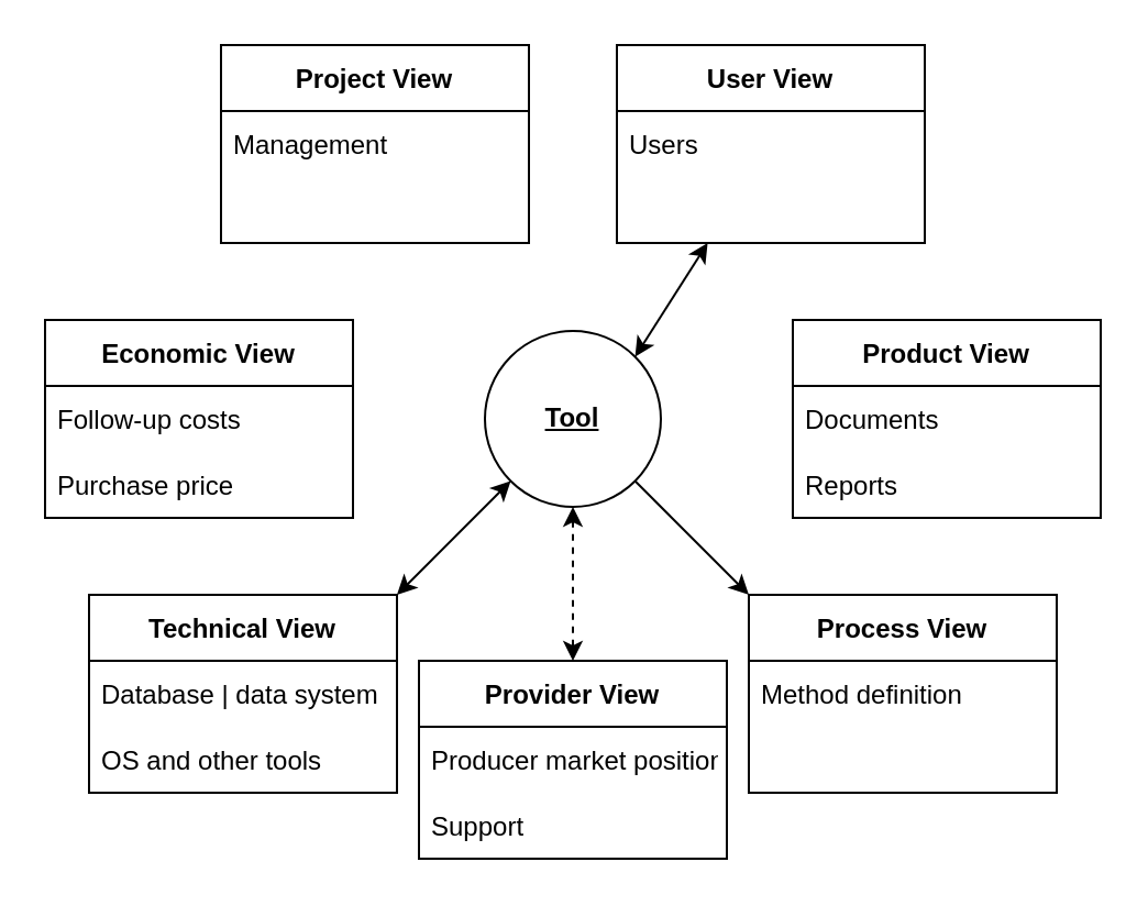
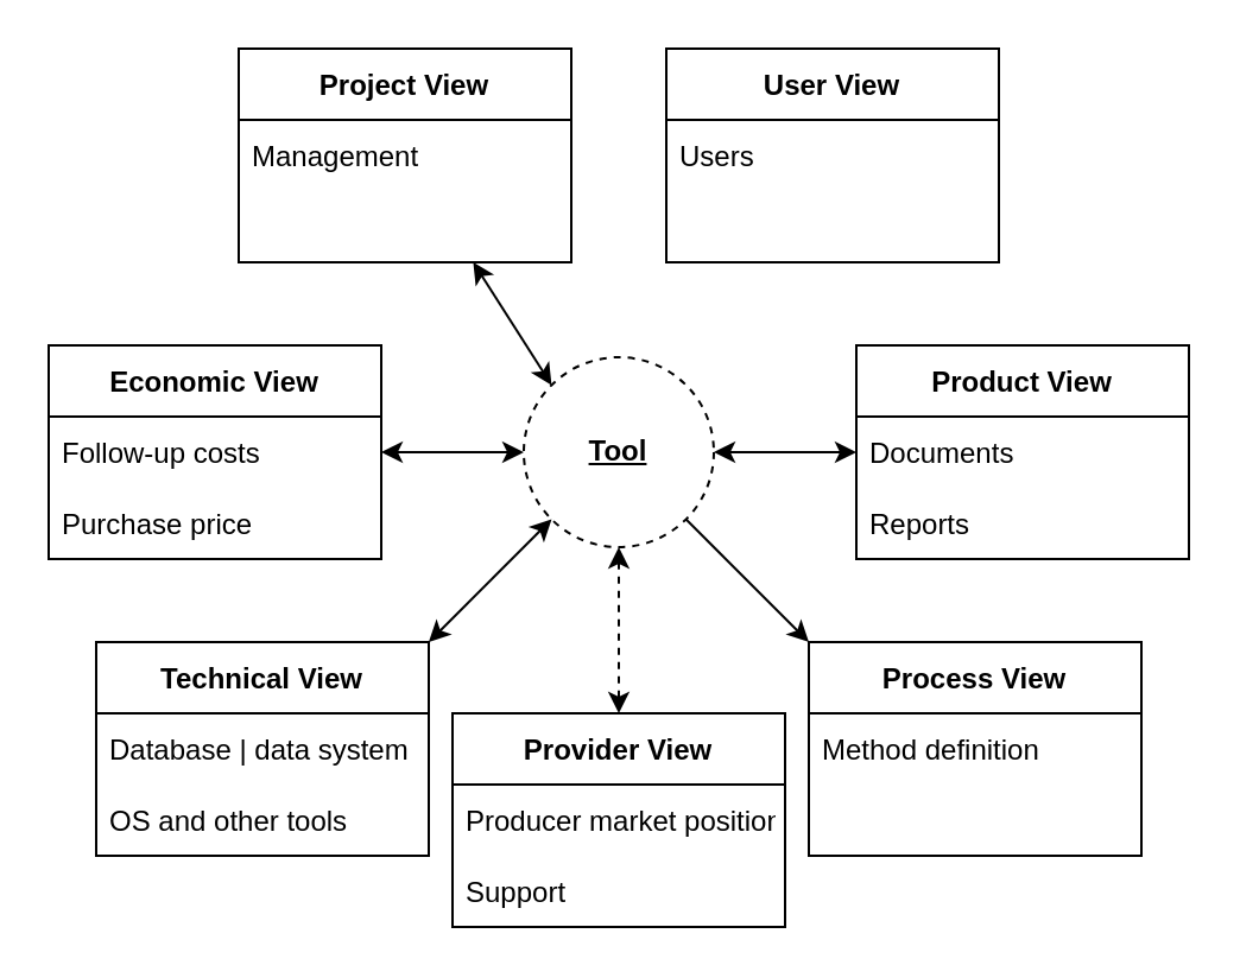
  <mxCell id="0" />
  <mxCell id="1" parent="0" />
  <mxCell id="2" style="edgeStyle=orthogonalEdgeStyle;rounded=0;orthogonalLoop=1;jettySize=auto;html=1;entryX=0.5;entryY=0;entryDx=0;entryDy=0;startArrow=classic;startFill=1;dashed=1;" edge="1" parent="1" source="3" target="19"><mxGeometry relative="1" as="geometry" /></mxCell>
- <mxCell id="3" value="&lt;b&gt;&lt;u&gt;Tool&lt;/u&gt;&lt;/b&gt;" style="ellipse;whiteSpace=wrap;html=1;aspect=fixed;" vertex="1" parent="1"><mxGeometry x="220" y="150" width="80" height="80" as="geometry" /></mxCell>
+ <mxCell id="3" value="&lt;b&gt;&lt;u&gt;Tool&lt;/u&gt;&lt;/b&gt;" style="ellipse;whiteSpace=wrap;html=1;aspect=fixed;dashed=1;" vertex="1" parent="1"><mxGeometry x="220" y="150" width="80" height="80" as="geometry" /></mxCell>
  <mxCell id="4" value="Economic View" style="swimlane;fontStyle=1;childLayout=stackLayout;horizontal=1;startSize=30;horizontalStack=0;resizeParent=1;resizeParentMax=0;resizeLast=0;collapsible=1;marginBottom=0;" vertex="1" parent="1"><mxGeometry x="20" y="145" width="140" height="90" as="geometry" /></mxCell>
  <mxCell id="5" value="Follow-up costs" style="text;strokeColor=none;fillColor=none;align=left;verticalAlign=middle;spacingLeft=4;spacingRight=4;overflow=hidden;points=[[0,0.5],[1,0.5]];portConstraint=eastwest;rotatable=0;" vertex="1" parent="4"><mxGeometry y="30" width="140" height="30" as="geometry" /></mxCell>
  <mxCell id="6" value="Purchase price" style="text;strokeColor=none;fillColor=none;align=left;verticalAlign=middle;spacingLeft=4;spacingRight=4;overflow=hidden;points=[[0,0.5],[1,0.5]];portConstraint=eastwest;rotatable=0;" vertex="1" parent="4"><mxGeometry y="60" width="140" height="30" as="geometry" /></mxCell>
  <mxCell id="7" value="Project View" style="swimlane;fontStyle=1;childLayout=stackLayout;horizontal=1;startSize=30;horizontalStack=0;resizeParent=1;resizeParentMax=0;resizeLast=0;collapsible=1;marginBottom=0;" vertex="1" parent="1"><mxGeometry x="100" y="20" width="140" height="90" as="geometry" /></mxCell>
  <mxCell id="8" value="Management" style="text;strokeColor=none;fillColor=none;align=left;verticalAlign=middle;spacingLeft=4;spacingRight=4;overflow=hidden;points=[[0,0.5],[1,0.5]];portConstraint=eastwest;rotatable=0;" vertex="1" parent="7"><mxGeometry y="30" width="140" height="30" as="geometry" /></mxCell>
  <mxCell id="9" value=" " style="text;strokeColor=none;fillColor=none;align=left;verticalAlign=middle;spacingLeft=4;spacingRight=4;overflow=hidden;points=[[0,0.5],[1,0.5]];portConstraint=eastwest;rotatable=0;" vertex="1" parent="7"><mxGeometry y="60" width="140" height="30" as="geometry" /></mxCell>
  <mxCell id="10" value="User View" style="swimlane;fontStyle=1;childLayout=stackLayout;horizontal=1;startSize=30;horizontalStack=0;resizeParent=1;resizeParentMax=0;resizeLast=0;collapsible=1;marginBottom=0;" vertex="1" parent="1"><mxGeometry x="280" y="20" width="140" height="90" as="geometry" /></mxCell>
  <mxCell id="11" value="Users" style="text;strokeColor=none;fillColor=none;align=left;verticalAlign=middle;spacingLeft=4;spacingRight=4;overflow=hidden;points=[[0,0.5],[1,0.5]];portConstraint=eastwest;rotatable=0;" vertex="1" parent="10"><mxGeometry y="30" width="140" height="30" as="geometry" /></mxCell>
  <mxCell id="12" value=" " style="text;strokeColor=none;fillColor=none;align=left;verticalAlign=middle;spacingLeft=4;spacingRight=4;overflow=hidden;points=[[0,0.5],[1,0.5]];portConstraint=eastwest;rotatable=0;" vertex="1" parent="10"><mxGeometry y="60" width="140" height="30" as="geometry" /></mxCell>
  <mxCell id="13" value="Product View" style="swimlane;fontStyle=1;childLayout=stackLayout;horizontal=1;startSize=30;horizontalStack=0;resizeParent=1;resizeParentMax=0;resizeLast=0;collapsible=1;marginBottom=0;" vertex="1" parent="1"><mxGeometry x="360" y="145" width="140" height="90" as="geometry" /></mxCell>
  <mxCell id="14" value="Documents" style="text;strokeColor=none;fillColor=none;align=left;verticalAlign=middle;spacingLeft=4;spacingRight=4;overflow=hidden;points=[[0,0.5],[1,0.5]];portConstraint=eastwest;rotatable=0;" vertex="1" parent="13"><mxGeometry y="30" width="140" height="30" as="geometry" /></mxCell>
  <mxCell id="15" value="Reports" style="text;strokeColor=none;fillColor=none;align=left;verticalAlign=middle;spacingLeft=4;spacingRight=4;overflow=hidden;points=[[0,0.5],[1,0.5]];portConstraint=eastwest;rotatable=0;" vertex="1" parent="13"><mxGeometry y="60" width="140" height="30" as="geometry" /></mxCell>
  <mxCell id="16" value="Process View" style="swimlane;fontStyle=1;childLayout=stackLayout;horizontal=1;startSize=30;horizontalStack=0;resizeParent=1;resizeParentMax=0;resizeLast=0;collapsible=1;marginBottom=0;" vertex="1" parent="1"><mxGeometry x="340" y="270" width="140" height="90" as="geometry" /></mxCell>
  <mxCell id="17" value="Method definition" style="text;strokeColor=none;fillColor=none;align=left;verticalAlign=middle;spacingLeft=4;spacingRight=4;overflow=hidden;points=[[0,0.5],[1,0.5]];portConstraint=eastwest;rotatable=0;" vertex="1" parent="16"><mxGeometry y="30" width="140" height="30" as="geometry" /></mxCell>
  <mxCell id="18" value=" " style="text;strokeColor=none;fillColor=none;align=left;verticalAlign=middle;spacingLeft=4;spacingRight=4;overflow=hidden;points=[[0,0.5],[1,0.5]];portConstraint=eastwest;rotatable=0;" vertex="1" parent="16"><mxGeometry y="60" width="140" height="30" as="geometry" /></mxCell>
  <mxCell id="19" value="Provider View" style="swimlane;fontStyle=1;childLayout=stackLayout;horizontal=1;startSize=30;horizontalStack=0;resizeParent=1;resizeParentMax=0;resizeLast=0;collapsible=1;marginBottom=0;" vertex="1" parent="1"><mxGeometry x="190" y="300" width="140" height="90" as="geometry" /></mxCell>
  <mxCell id="20" value="Producer market position" style="text;strokeColor=none;fillColor=none;align=left;verticalAlign=middle;spacingLeft=4;spacingRight=4;overflow=hidden;points=[[0,0.5],[1,0.5]];portConstraint=eastwest;rotatable=0;" vertex="1" parent="19"><mxGeometry y="30" width="140" height="30" as="geometry" /></mxCell>
  <mxCell id="21" value="Support" style="text;strokeColor=none;fillColor=none;align=left;verticalAlign=middle;spacingLeft=4;spacingRight=4;overflow=hidden;points=[[0,0.5],[1,0.5]];portConstraint=eastwest;rotatable=0;" vertex="1" parent="19"><mxGeometry y="60" width="140" height="30" as="geometry" /></mxCell>
  <mxCell id="22" value="Technical View" style="swimlane;fontStyle=1;childLayout=stackLayout;horizontal=1;startSize=30;horizontalStack=0;resizeParent=1;resizeParentMax=0;resizeLast=0;collapsible=1;marginBottom=0;" vertex="1" parent="1"><mxGeometry x="40" y="270" width="140" height="90" as="geometry" /></mxCell>
  <mxCell id="23" value="Database | data system" style="text;strokeColor=none;fillColor=none;align=left;verticalAlign=middle;spacingLeft=4;spacingRight=4;overflow=hidden;points=[[0,0.5],[1,0.5]];portConstraint=eastwest;rotatable=0;" vertex="1" parent="22"><mxGeometry y="30" width="140" height="30" as="geometry" /></mxCell>
  <mxCell id="24" value="OS and other tools" style="text;strokeColor=none;fillColor=none;align=left;verticalAlign=middle;spacingLeft=4;spacingRight=4;overflow=hidden;points=[[0,0.5],[1,0.5]];portConstraint=eastwest;rotatable=0;" vertex="1" parent="22"><mxGeometry y="60" width="140" height="30" as="geometry" /></mxCell>
  <mxCell id="25" value="" style="endArrow=classic;startArrow=classic;html=1;rounded=0;entryX=0;entryY=1;entryDx=0;entryDy=0;exitX=1;exitY=0;exitDx=0;exitDy=0;" edge="1" parent="1" source="22" target="3"><mxGeometry width="50" height="50" relative="1" as="geometry"><mxPoint x="170" y="270" as="sourcePoint" /><mxPoint x="220" y="220" as="targetPoint" /></mxGeometry></mxCell>
  <mxCell id="26" value="" style="endArrow=none;startArrow=classic;html=1;rounded=0;entryX=1;entryY=1;entryDx=0;entryDy=0;exitX=0;exitY=0;exitDx=0;exitDy=0;" edge="1" parent="1" source="16" target="3"><mxGeometry width="50" height="50" relative="1" as="geometry"><mxPoint x="350" y="270" as="sourcePoint" /><mxPoint x="320" y="220" as="targetPoint" /></mxGeometry></mxCell>
- <mxCell id="30" value="" style="endArrow=classic;startArrow=classic;html=1;rounded=0;exitX=1;exitY=0;exitDx=0;exitDy=0;" edge="1" parent="1" source="3" target="10"><mxGeometry width="50" height="50" relative="1" as="geometry"><mxPoint x="300" y="150" as="sourcePoint" /><mxPoint x="350" y="100" as="targetPoint" /></mxGeometry></mxCell>
+ <mxCell id="27" style="edgeStyle=orthogonalEdgeStyle;rounded=0;orthogonalLoop=1;jettySize=auto;html=1;exitX=0;exitY=0.5;exitDx=0;exitDy=0;startArrow=classic;startFill=1;" edge="1" parent="1" source="14" target="3"><mxGeometry relative="1" as="geometry" /></mxCell>
+ <mxCell id="28" style="edgeStyle=orthogonalEdgeStyle;rounded=0;orthogonalLoop=1;jettySize=auto;html=1;entryX=0;entryY=0.5;entryDx=0;entryDy=0;startArrow=classic;startFill=1;" edge="1" parent="1" source="5" target="3"><mxGeometry relative="1" as="geometry" /></mxCell>
+ <mxCell id="29" value="" style="endArrow=classic;startArrow=classic;html=1;rounded=0;entryX=0;entryY=0;entryDx=0;entryDy=0;" edge="1" parent="1" source="7" target="3"><mxGeometry width="50" height="50" relative="1" as="geometry"><mxPoint x="180" y="170" as="sourcePoint" /><mxPoint x="230" y="120" as="targetPoint" /></mxGeometry></mxCell>
